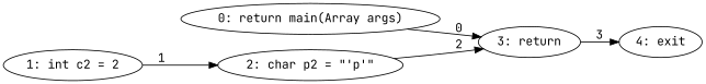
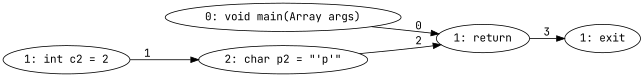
  digraph {
    fontname="JetBrains Mono"
    rankdir=LR
    node [fontname="JetBrains Mono"]
    edge [fontname="JetBrains Mono"]
-   n1 [label="0: return main(Array args)"]
-   n2 [label="3: return"]
+   n1 [label="0: void main(Array args)"]
+   n2 [label="1: return"]
    n3 [label="1: int c2 = 2"]
    n4 [label="2: char p2 = \"'p'\""]
-   n5 [label="4: exit"]
+   n5 [label="1: exit"]
    n1 -> n2 [label=0]
    n2 -> n5 [label=3]
    n3 -> n4 [label=1]
    n4 -> n2 [label=2]
  }
